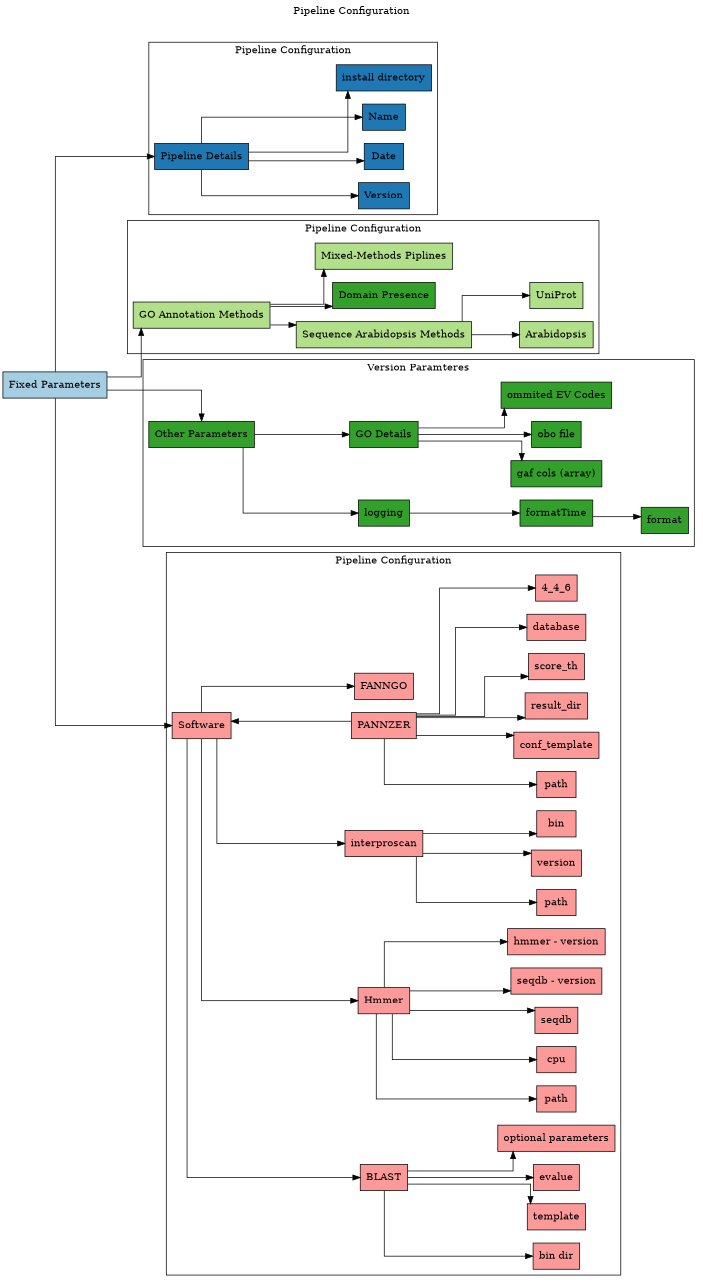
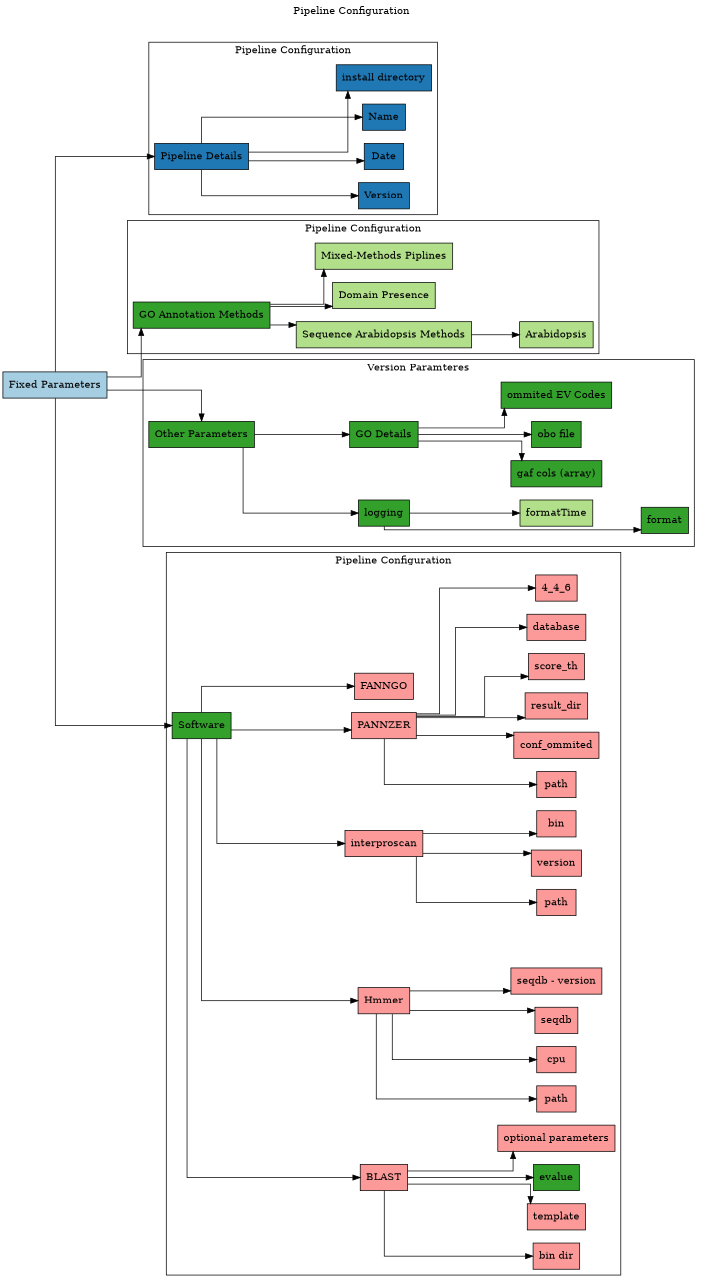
  digraph {
    label="Pipeline Configuration"
    labelloc=top
    rankdir=LR
    splines=ortho
    node [fillcolor="#fb9a99" shape=rect style=filled]
    n1 [fillcolor="#1f78b4" label="Pipeline Details" shape=box]
    n2 [fillcolor="#1f78b4" label=Version shape=box]
    n3 [fillcolor="#1f78b4" label=Date shape=box]
    n4 [fillcolor="#1f78b4" label=Name shape=box]
    n5 [fillcolor="#1f78b4" label="install directory" shape=box]
-   n6 [fillcolor="#b2df8a" label="GO Annotation Methods" shape=box]
+   n6 [fillcolor="#33a02c" label="GO Annotation Methods" shape=box]
    n7 [fillcolor="#b2df8a" label="Sequence Arabidopsis Methods" shape=box]
-   n8 [fillcolor="#33a02c" label="Domain Presence" shape=box]
+   n8 [fillcolor="#b2df8a" label="Domain Presence" shape=box]
    n9 [fillcolor="#b2df8a" label="Mixed-Methods Piplines" shape=box]
    n10 [fillcolor="#b2df8a" label=Arabidopsis shape=box]
-   n11 [fillcolor="#b2df8a" label=UniProt shape=box]
    n12 [fillcolor="#33a02c" label="Other Parameters" shape=box]
    n13 [fillcolor="#33a02c" label=logging shape=box]
    n14 [fillcolor="#33a02c" label="GO Details" shape=box]
    n15 [fillcolor="#33a02c" label=format shape=box]
-   n16 [fillcolor="#33a02c" label=formatTime shape=box]
+   n16 [fillcolor="#b2df8a" label=formatTime shape=box]
    n17 [fillcolor="#33a02c" label="gaf cols (array)" shape=box]
    n18 [fillcolor="#33a02c" label="obo file" shape=box]
    n19 [fillcolor="#33a02c" label="ommited EV Codes" shape=box]
-   n20 [label=Software]
+   n20 [fillcolor="#33a02c" label=Software]
    n21 [label=BLAST]
    n22 [label=Hmmer]
    n23 [label=interproscan]
    n24 [label=PANNZER]
    n25 [label=FANNGO]
    n26 [label="bin dir"]
    n27 [label=template]
-   n28 [label=evalue]
+   n28 [fillcolor="#33a02c" label=evalue]
    n29 [label="optional parameters"]
    n30 [label=path]
    n31 [label=cpu]
    n32 [label=seqdb]
    n33 [label="seqdb - version"]
-   n34 [label="hmmer - version"]
    n35 [label=path]
    n36 [label=version]
    n37 [label=bin]
    n38 [label=path]
-   n39 [label=conf_template]
+   n39 [label=conf_ommited]
    n40 [label=result_dir]
    n41 [label=score_th]
    n42 [label=database]
    "4_4_6"
    n44 [fillcolor="#a6cee3" label="Fixed Parameters" shape=box]
    subgraph cluster_1 {
      labeljust=c
      n1
      n2
      n3
      n4
      n5
    }
    subgraph cluster_2 {
      n6
      n7
      n8
      n9
      n10
-     n11
    }
    subgraph cluster_3 {
      label="Version Paramteres"
      n12
      n13
      n14
      n15
      n16
      n17
      n18
      n19
    }
    subgraph cluster_4 {
      n20
      n21
      n22
      n23
      n24
      n25
      n26
      n27
      n28
      n29
      n30
      n31
      n32
      n33
-     n34
      n35
      n36
      n37
      n38
      n39
      n40
      n41
      n42
      "4_4_6"
    }
    n1 -> n2
    n1 -> n3
    n1 -> n4
    n1 -> n5
    n6 -> n7
    n6 -> n8
    n6 -> n9
    n7 -> n10
-   n7 -> n11
    n12 -> n13
    n12 -> n14
-   n16 -> n15
+   n13 -> n15
    n13 -> n16
    n14 -> n17
    n14 -> n18
    n14 -> n19
    n20 -> n21
    n20 -> n22
    n20 -> n23
-   n24 -> n20
+   n20 -> n24
    n20 -> n25
    n21 -> n26
    n21 -> n27
    n21 -> n28
    n21 -> n29
    n22 -> n30
    n22 -> n31
    n22 -> n32
    n22 -> n33
-   n22 -> n34
    n23 -> n35
    n23 -> n36
    n23 -> n37
    n24 -> n38
    n24 -> n39
    n24 -> n40
    n24 -> n41
    n24 -> n42
    n24 -> "4_4_6"
    n44 -> n1
    n44 -> n6
    n44 -> n12
    n44 -> n20
  }
